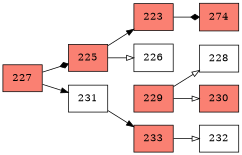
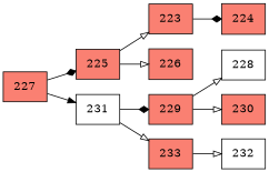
  digraph {
    concentrate=true
    rankdir=LR
    node [fillcolor=salmon shape=record style=filled]
    edge [arrowhead=onormal]
    n1 [label=227]
    n2 [label=225]
    n3 [fillcolor=white label=231]
    n4 [label=223]
-   n5 [fillcolor=white label=226]
+   n5 [label=226]
    n6 [label=229]
    n7 [label=233]
-   n8 [label=274]
+   n8 [label=224]
    n9 [fillcolor=white label=228]
    n10 [label=230]
    n11 [fillcolor=white label=232]
    n1 -> n2 [arrowhead=diamond]
    n1 -> n3 [arrowhead=normal]
-   n2 -> n4 [arrowhead=normal]
+   n2 -> n4
    n2 -> n5
-   n3 -> n7 [arrowhead=normal]
+   n3 -> n6 [arrowhead=diamond]
+   n3 -> n7
    n4 -> n8 [arrowhead=diamond]
    n6 -> n9
    n6 -> n10
    n7 -> n11
  }
